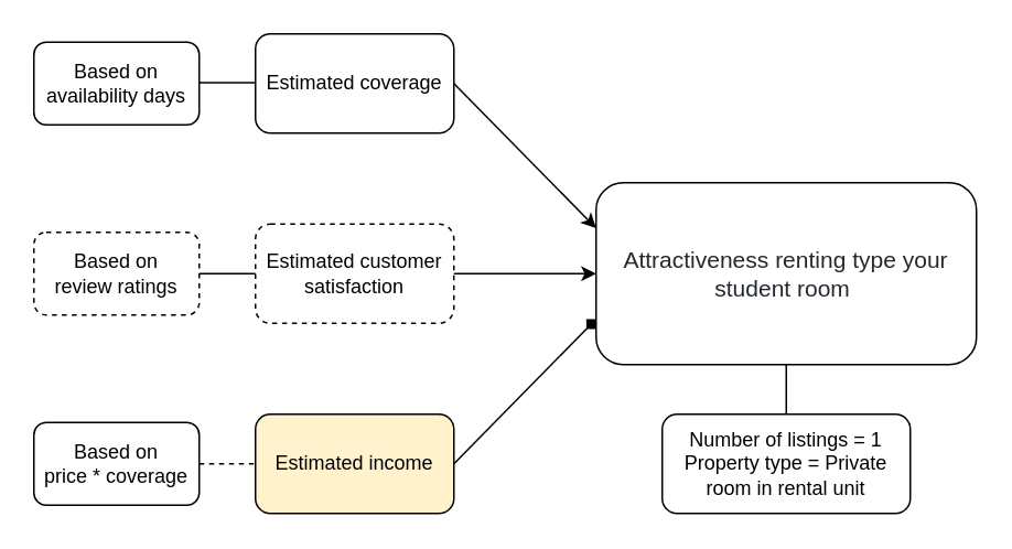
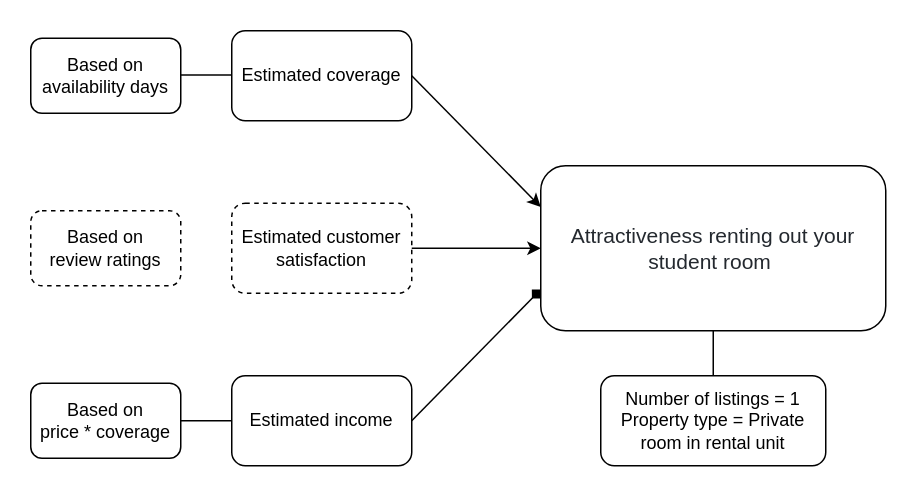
  <mxCell id="0" />
  <mxCell id="1" parent="0" />
- <mxCell id="2" value="&lt;span style=&quot;color: rgb(36 , 41 , 47) ; font-family: , &amp;#34;system-ui&amp;#34; , &amp;#34;segoe ui&amp;#34; , &amp;#34;helvetica&amp;#34; , &amp;#34;arial&amp;#34; , sans-serif , &amp;#34;apple color emoji&amp;#34; , &amp;#34;segoe ui emoji&amp;#34; ; font-size: 14px ; background-color: rgb(255 , 255 , 255)&quot;&gt;Attractiveness renting type your student room&amp;nbsp;&lt;/span&gt;" style="rounded=1;whiteSpace=wrap;html=1;" vertex="1" parent="1"><mxGeometry x="360" y="110" width="230" height="110" as="geometry" /></mxCell>
- <mxCell id="3" value="Estimated income" style="rounded=1;whiteSpace=wrap;html=1;fillColor=#fff2cc;" vertex="1" parent="1"><mxGeometry x="154" y="250" width="120" height="60" as="geometry" /></mxCell>
+ <mxCell id="2" value="&lt;span style=&quot;color: rgb(36 , 41 , 47) ; font-family: , &amp;#34;system-ui&amp;#34; , &amp;#34;segoe ui&amp;#34; , &amp;#34;helvetica&amp;#34; , &amp;#34;arial&amp;#34; , sans-serif , &amp;#34;apple color emoji&amp;#34; , &amp;#34;segoe ui emoji&amp;#34; ; font-size: 14px ; background-color: rgb(255 , 255 , 255)&quot;&gt;Attractiveness renting out your student room&amp;nbsp;&lt;/span&gt;" style="rounded=1;whiteSpace=wrap;html=1;" vertex="1" parent="1"><mxGeometry x="360" y="110" width="230" height="110" as="geometry" /></mxCell>
+ <mxCell id="3" value="Estimated income" style="rounded=1;whiteSpace=wrap;html=1;" vertex="1" parent="1"><mxGeometry x="154" y="250" width="120" height="60" as="geometry" /></mxCell>
  <mxCell id="4" value="Estimated customer satisfaction" style="rounded=1;whiteSpace=wrap;html=1;dashed=1;" vertex="1" parent="1"><mxGeometry x="154" y="135" width="120" height="60" as="geometry" /></mxCell>
  <mxCell id="5" value="Estimated coverage" style="rounded=1;whiteSpace=wrap;html=1;" vertex="1" parent="1"><mxGeometry x="154" y="20" width="120" height="60" as="geometry" /></mxCell>
  <mxCell id="6" value="Number of listings = 1&lt;br&gt;&lt;div&gt;&lt;span&gt;Property type = Private room in rental unit&lt;/span&gt;&lt;/div&gt;" style="rounded=1;whiteSpace=wrap;html=1;" vertex="1" parent="1"><mxGeometry x="400" y="250" width="150" height="60" as="geometry" /></mxCell>
  <mxCell id="7" value="Based on&lt;br&gt;price * coverage" style="rounded=1;whiteSpace=wrap;html=1;" vertex="1" parent="1"><mxGeometry x="20" y="255" width="100" height="50" as="geometry" /></mxCell>
  <mxCell id="8" value="Based on&lt;br&gt;review ratings" style="rounded=1;whiteSpace=wrap;html=1;dashed=1;" vertex="1" parent="1"><mxGeometry x="20" y="140" width="100" height="50" as="geometry" /></mxCell>
  <mxCell id="9" value="Based on&lt;br&gt;availability days" style="rounded=1;whiteSpace=wrap;html=1;" vertex="1" parent="1"><mxGeometry x="20" y="25" width="100" height="50" as="geometry" /></mxCell>
  <mxCell id="10" value="" style="endArrow=classic;html=1;entryX=0;entryY=0.5;entryDx=0;entryDy=0;exitX=1;exitY=0.5;exitDx=0;exitDy=0;" edge="1" parent="1" source="4" target="2"><mxGeometry width="50" height="50" relative="1" as="geometry"><mxPoint x="240" y="180" as="sourcePoint" /><mxPoint x="290" y="130" as="targetPoint" /></mxGeometry></mxCell>
  <mxCell id="11" value="" style="endArrow=classic;html=1;entryX=0;entryY=0.25;entryDx=0;entryDy=0;exitX=1;exitY=0.5;exitDx=0;exitDy=0;" edge="1" parent="1" source="5" target="2"><mxGeometry width="50" height="50" relative="1" as="geometry"><mxPoint x="240" y="180" as="sourcePoint" /><mxPoint x="290" y="130" as="targetPoint" /></mxGeometry></mxCell>
  <mxCell id="12" value="" style="endArrow=diamond;html=1;entryX=0;entryY=0.75;entryDx=0;entryDy=0;exitX=1;exitY=0.5;exitDx=0;exitDy=0;" edge="1" parent="1" source="3" target="2"><mxGeometry width="50" height="50" relative="1" as="geometry"><mxPoint x="240" y="180" as="sourcePoint" /><mxPoint x="290" y="130" as="targetPoint" /></mxGeometry></mxCell>
- <mxCell id="13" value="" style="endArrow=none;html=1;entryX=0;entryY=0.5;entryDx=0;entryDy=0;exitX=1;exitY=0.5;exitDx=0;exitDy=0;dashed=1;" edge="1" parent="1" source="7" target="3"><mxGeometry width="50" height="50" relative="1" as="geometry"><mxPoint x="240" y="180" as="sourcePoint" /><mxPoint x="290" y="130" as="targetPoint" /></mxGeometry></mxCell>
+ <mxCell id="13" value="" style="endArrow=none;html=1;entryX=0;entryY=0.5;entryDx=0;entryDy=0;exitX=1;exitY=0.5;exitDx=0;exitDy=0;" edge="1" parent="1" source="7" target="3"><mxGeometry width="50" height="50" relative="1" as="geometry"><mxPoint x="240" y="180" as="sourcePoint" /><mxPoint x="290" y="130" as="targetPoint" /></mxGeometry></mxCell>
  <mxCell id="14" value="" style="endArrow=none;html=1;entryX=0;entryY=0.5;entryDx=0;entryDy=0;exitX=1;exitY=0.5;exitDx=0;exitDy=0;" edge="1" parent="1"><mxGeometry width="50" height="50" relative="1" as="geometry"><mxPoint x="120" y="49.5" as="sourcePoint" /><mxPoint x="154" y="49.5" as="targetPoint" /></mxGeometry></mxCell>
- <mxCell id="15" value="" style="endArrow=none;html=1;exitX=1;exitY=0.5;exitDx=0;exitDy=0;entryX=0;entryY=0.5;entryDx=0;entryDy=0;" edge="1" parent="1" source="8" target="4"><mxGeometry width="50" height="50" relative="1" as="geometry"><mxPoint x="140" y="300" as="sourcePoint" /><mxPoint x="150" y="200" as="targetPoint" /></mxGeometry></mxCell>
  <mxCell id="16" value="" style="endArrow=none;html=1;entryX=0.5;entryY=1;entryDx=0;entryDy=0;exitX=0.5;exitY=0;exitDx=0;exitDy=0;" edge="1" parent="1" source="6" target="2"><mxGeometry width="50" height="50" relative="1" as="geometry"><mxPoint x="240" y="180" as="sourcePoint" /><mxPoint x="290" y="130" as="targetPoint" /></mxGeometry></mxCell>
